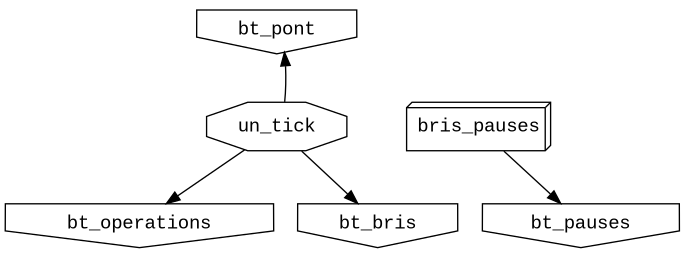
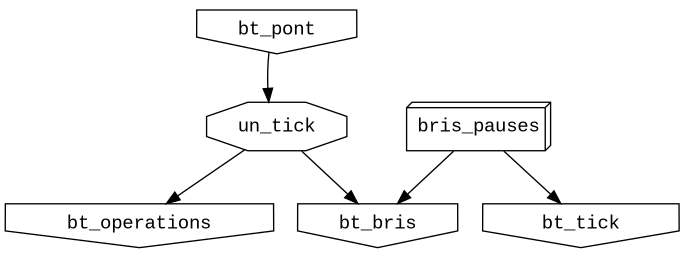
  digraph {
    fontname="Liberation Mono"
    node [fontname="Liberation Mono" shape=invhouse]
    edge [fontname="Liberation Mono"]
    bt_pont
    un_tick [shape=octagon]
    bris_pauses [shape=box3d]
    bt_bris
-   bt_pauses
+   bt_pauses [label=bt_tick]
    bt_operations
    subgraph sub_1 {
      bt_pont
    }
    subgraph sub_2 {
      un_tick
    }
    subgraph sub_3 {
      bris_pauses
    }
    subgraph sub_4 {
      bt_bris
    }
    subgraph sub_5 {
      bt_pauses
    }
    subgraph sub_6 {
      bt_operations
    }
-   un_tick -> bt_pont
+   bt_pont -> un_tick
    un_tick -> bt_bris
    un_tick -> bt_operations
+   bris_pauses -> bt_bris
    bris_pauses -> bt_pauses
  }
